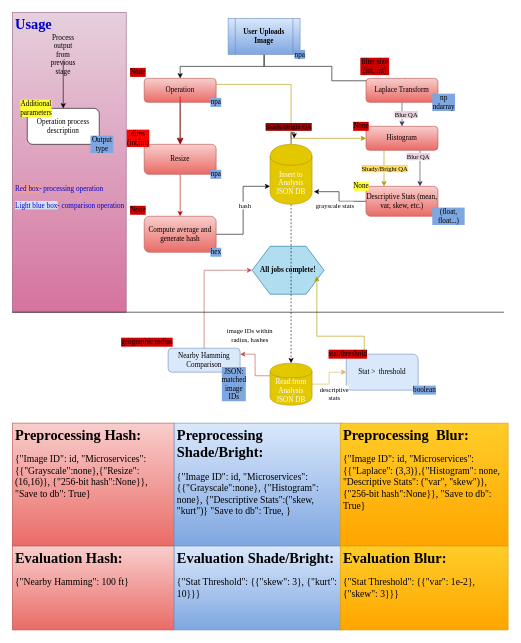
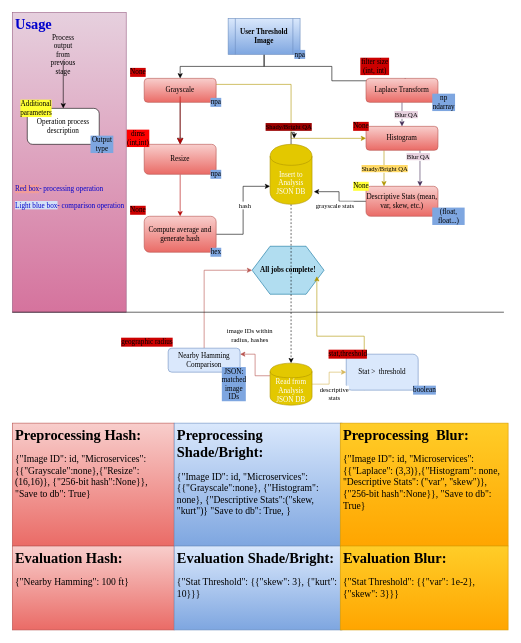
  <mxCell id="0" />
  <mxCell id="1" parent="0" />
  <mxCell id="2" value="" style="rounded=0;html=1;jettySize=auto;orthogonalLoop=1;fontSize=11;endArrow=block;endFill=0;endSize=8;strokeWidth=1;shadow=0;labelBackgroundColor=none;edgeStyle=orthogonalEdgeStyle;fontFamily=Verdana;" parent="1" source="5" edge="1"><mxGeometry relative="1" as="geometry"><mxPoint x="300" y="240" as="targetPoint" /><Array as="points"><mxPoint x="300" y="230" /></Array></mxGeometry></mxCell>
  <mxCell id="3" style="edgeStyle=orthogonalEdgeStyle;rounded=0;orthogonalLoop=1;jettySize=auto;html=1;exitX=1;exitY=0.25;exitDx=0;exitDy=0;labelBackgroundColor=#ffffff;endArrow=classic;endFill=1;fontFamily=Verdana;entryX=0;entryY=0.5;entryDx=0;entryDy=0;fillColor=#e3c800;strokeColor=#B09500;" parent="1" source="5" target="25" edge="1"><mxGeometry relative="1" as="geometry"><mxPoint x="430" y="240" as="targetPoint" /></mxGeometry></mxCell>
  <mxCell id="4" value="&lt;span style=&quot;&quot;&gt;Shady/Bright QA&lt;/span&gt;" style="edgeLabel;html=1;align=center;verticalAlign=middle;resizable=0;points=[];fontFamily=Verdana;labelBackgroundColor=#990000;" parent="3" vertex="1" connectable="0"><mxGeometry x="0.229" relative="1" as="geometry"><mxPoint x="-5" y="-14" as="offset" /></mxGeometry></mxCell>
- <mxCell id="5" value="Operation" style="rounded=1;whiteSpace=wrap;html=1;fontSize=12;glass=0;strokeWidth=1;shadow=0;fontFamily=Verdana;fillColor=#f8cecc;strokeColor=#b85450;gradientColor=#ea6b66;" parent="1" vertex="1"><mxGeometry x="240" y="130" width="120" height="40" as="geometry" /></mxCell>
+ <mxCell id="5" value="Grayscale" style="rounded=1;whiteSpace=wrap;html=1;fontSize=12;glass=0;strokeWidth=1;shadow=0;fontFamily=Verdana;fillColor=#f8cecc;strokeColor=#b85450;gradientColor=#ea6b66;" parent="1" vertex="1"><mxGeometry x="240" y="130" width="120" height="40" as="geometry" /></mxCell>
  <mxCell id="6" style="edgeStyle=orthogonalEdgeStyle;rounded=0;orthogonalLoop=1;jettySize=auto;html=1;exitX=0.5;exitY=1;exitDx=0;exitDy=0;entryX=0.608;entryY=0.1;entryDx=0;entryDy=0;entryPerimeter=0;labelBackgroundColor=#ffffff;endArrow=classic;endFill=1;fontFamily=Verdana;" parent="1" source="8" target="22" edge="1"><mxGeometry relative="1" as="geometry"><Array as="points"><mxPoint x="440" y="110" /><mxPoint x="553" y="110" /></Array></mxGeometry></mxCell>
  <mxCell id="7" style="edgeStyle=orthogonalEdgeStyle;rounded=0;orthogonalLoop=1;jettySize=auto;html=1;exitX=0.5;exitY=1;exitDx=0;exitDy=0;entryX=0.5;entryY=0;entryDx=0;entryDy=0;labelBackgroundColor=#ffffff;endArrow=classic;endFill=1;fontFamily=Verdana;" parent="1" source="8" target="5" edge="1"><mxGeometry relative="1" as="geometry" /></mxCell>
- <mxCell id="8" value="&lt;span style=&quot;&quot;&gt;&lt;b&gt;User Uploads Image&lt;/b&gt;&lt;/span&gt;" style="shape=process;whiteSpace=wrap;html=1;backgroundOutline=1;fontFamily=Verdana;labelBackgroundColor=none;fillColor=#dae8fc;strokeColor=#6c8ebf;gradientColor=#7ea6e0;" parent="1" vertex="1"><mxGeometry x="380" y="30" width="120" height="60" as="geometry" /></mxCell>
+ <mxCell id="8" value="&lt;span style=&quot;&quot;&gt;&lt;b&gt;User Threshold Image&lt;/b&gt;&lt;/span&gt;" style="shape=process;whiteSpace=wrap;html=1;backgroundOutline=1;fontFamily=Verdana;labelBackgroundColor=none;fillColor=#dae8fc;strokeColor=#6c8ebf;gradientColor=#7ea6e0;" parent="1" vertex="1"><mxGeometry x="380" y="30" width="120" height="60" as="geometry" /></mxCell>
  <mxCell id="9" value="&lt;b&gt;All jobs complete!&lt;br&gt;&lt;/b&gt;" style="shape=hexagon;perimeter=hexagonPerimeter2;whiteSpace=wrap;html=1;fillColor=#b1ddf0;strokeColor=#10739e;fontFamily=Verdana;" parent="1" vertex="1"><mxGeometry x="420" y="410" width="120" height="80" as="geometry" /></mxCell>
  <mxCell id="10" style="edgeStyle=orthogonalEdgeStyle;rounded=0;orthogonalLoop=1;jettySize=auto;html=1;exitX=0.5;exitY=1;exitDx=0;exitDy=0;fontFamily=Verdana;fillColor=#e51400;strokeColor=#B20000;" parent="1" source="11" target="14" edge="1"><mxGeometry relative="1" as="geometry" /></mxCell>
  <mxCell id="11" value="Resize" style="rounded=1;whiteSpace=wrap;html=1;fontFamily=Verdana;fillColor=#f8cecc;strokeColor=#b85450;gradientColor=#ea6b66;" parent="1" vertex="1"><mxGeometry x="240" y="240" width="120" height="50" as="geometry" /></mxCell>
  <mxCell id="12" value="" style="rounded=0;html=1;jettySize=auto;orthogonalLoop=1;fontSize=11;endArrow=classic;endFill=1;endSize=8;strokeWidth=1;shadow=0;labelBackgroundColor=none;edgeStyle=orthogonalEdgeStyle;fontFamily=Verdana;fillColor=#e51400;strokeColor=#B20000;" parent="1" edge="1"><mxGeometry relative="1" as="geometry"><mxPoint x="300" y="160" as="sourcePoint" /><mxPoint x="300" y="240" as="targetPoint" /><Array as="points"><mxPoint x="300" y="230" /></Array></mxGeometry></mxCell>
  <mxCell id="13" style="edgeStyle=orthogonalEdgeStyle;rounded=0;orthogonalLoop=1;jettySize=auto;html=1;exitX=1;exitY=0.5;exitDx=0;exitDy=0;entryX=0;entryY=0.7;entryDx=0;entryDy=0;labelBackgroundColor=#ffffff;endArrow=classic;endFill=1;fontFamily=Verdana;" parent="1" source="14" target="20" edge="1"><mxGeometry relative="1" as="geometry" /></mxCell>
  <mxCell id="14" value="Compute average and generate hash" style="rounded=1;whiteSpace=wrap;html=1;fontFamily=Verdana;fillColor=#f8cecc;strokeColor=#b85450;gradientColor=#ea6b66;" parent="1" vertex="1"><mxGeometry x="240" y="360" width="120" height="60" as="geometry" /></mxCell>
  <mxCell id="15" value="npa" style="text;html=1;strokeColor=none;fillColor=none;align=center;verticalAlign=middle;whiteSpace=wrap;rounded=0;labelBackgroundColor=#7EA6E0;fontFamily=Verdana;" parent="1" vertex="1"><mxGeometry x="340" y="280" width="40" height="20" as="geometry" /></mxCell>
  <mxCell id="16" value="dims (int,int)" style="text;html=1;strokeColor=none;fillColor=none;align=center;verticalAlign=middle;whiteSpace=wrap;rounded=0;labelBackgroundColor=#FF0000;fontFamily=Verdana;" parent="1" vertex="1"><mxGeometry x="210" y="220" width="40" height="20" as="geometry" /></mxCell>
  <mxCell id="17" value="None" style="text;html=1;strokeColor=none;fillColor=none;align=center;verticalAlign=middle;whiteSpace=wrap;rounded=0;labelBackgroundColor=#CC0000;fontFamily=Verdana;" parent="1" vertex="1"><mxGeometry x="210" y="340" width="40" height="20" as="geometry" /></mxCell>
  <mxCell id="18" style="edgeStyle=orthogonalEdgeStyle;orthogonalLoop=1;jettySize=auto;html=1;exitX=0.5;exitY=1;exitDx=0;exitDy=0;labelBackgroundColor=#ffffff;endArrow=classic;endFill=1;fontFamily=Verdana;rounded=0;dashed=1;" parent="1" source="20" target="49" edge="1"><mxGeometry relative="1" as="geometry" /></mxCell>
  <mxCell id="19" style="edgeStyle=orthogonalEdgeStyle;rounded=0;orthogonalLoop=1;jettySize=auto;html=1;fontColor=#0000CC;" edge="1" parent="1" source="20"><mxGeometry relative="1" as="geometry"><mxPoint x="490" y="230" as="targetPoint" /></mxGeometry></mxCell>
  <mxCell id="20" value="Insert to Analysis JSON DB" style="shape=cylinder;whiteSpace=wrap;html=1;boundedLbl=1;backgroundOutline=1;labelBackgroundColor=none;fontFamily=Verdana;fillColor=#e3c800;strokeColor=#B09500;fontColor=#ffffff;" parent="1" vertex="1"><mxGeometry x="450" y="240" width="70" height="100" as="geometry" /></mxCell>
  <mxCell id="21" style="edgeStyle=orthogonalEdgeStyle;rounded=0;orthogonalLoop=1;jettySize=auto;html=1;exitX=0.5;exitY=1;exitDx=0;exitDy=0;entryX=0.5;entryY=0;entryDx=0;entryDy=0;labelBackgroundColor=#ffffff;endArrow=classic;endFill=1;fontFamily=Verdana;fillColor=#76608a;strokeColor=#432D57;" parent="1" source="22" target="25" edge="1"><mxGeometry relative="1" as="geometry" /></mxCell>
  <mxCell id="22" value="Laplace Transform" style="rounded=1;whiteSpace=wrap;html=1;fontSize=12;glass=0;strokeWidth=1;shadow=0;fontFamily=Verdana;fillColor=#f8cecc;strokeColor=#b85450;gradientColor=#ea6b66;" parent="1" vertex="1"><mxGeometry x="610" y="130" width="120" height="40" as="geometry" /></mxCell>
  <mxCell id="23" style="edgeStyle=orthogonalEdgeStyle;rounded=0;orthogonalLoop=1;jettySize=auto;html=1;exitX=0.25;exitY=1;exitDx=0;exitDy=0;entryX=0.25;entryY=0;entryDx=0;entryDy=0;labelBackgroundColor=#ffffff;endArrow=classic;endFill=1;fontFamily=Verdana;fillColor=#e3c800;strokeColor=#B09500;" parent="1" source="25" target="31" edge="1"><mxGeometry relative="1" as="geometry" /></mxCell>
  <mxCell id="24" style="edgeStyle=orthogonalEdgeStyle;rounded=0;orthogonalLoop=1;jettySize=auto;html=1;exitX=0.75;exitY=1;exitDx=0;exitDy=0;entryX=0.75;entryY=0;entryDx=0;entryDy=0;labelBackgroundColor=#ffffff;endArrow=classic;endFill=1;fontFamily=Verdana;fillColor=#76608a;strokeColor=#432D57;" parent="1" source="25" target="31" edge="1"><mxGeometry relative="1" as="geometry" /></mxCell>
  <mxCell id="25" value="Histogram" style="rounded=1;whiteSpace=wrap;html=1;fontSize=12;glass=0;strokeWidth=1;shadow=0;fontFamily=Verdana;fillColor=#f8cecc;strokeColor=#b85450;gradientColor=#ea6b66;" parent="1" vertex="1"><mxGeometry x="610" y="210" width="120" height="40" as="geometry" /></mxCell>
  <mxCell id="26" value="np ndarray " style="text;html=1;strokeColor=none;fillColor=none;align=center;verticalAlign=middle;whiteSpace=wrap;rounded=0;labelBackgroundColor=#7EA6E0;fontFamily=Verdana;" parent="1" vertex="1"><mxGeometry x="720" y="160" width="40" height="20" as="geometry" /></mxCell>
  <mxCell id="27" value="npa" style="text;html=1;strokeColor=none;fillColor=none;align=center;verticalAlign=middle;whiteSpace=wrap;rounded=0;labelBackgroundColor=#7EA6E0;fontFamily=Verdana;" parent="1" vertex="1"><mxGeometry x="340" y="160" width="40" height="20" as="geometry" /></mxCell>
  <mxCell id="28" value="filter size (int, int)" style="text;html=1;strokeColor=none;fillColor=none;align=center;verticalAlign=middle;whiteSpace=wrap;rounded=0;labelBackgroundColor=#CC0000;fontFamily=Verdana;" parent="1" vertex="1"><mxGeometry x="600" y="100" width="50" height="20" as="geometry" /></mxCell>
  <mxCell id="29" value="npa" style="text;html=1;strokeColor=none;fillColor=none;align=center;verticalAlign=middle;whiteSpace=wrap;rounded=0;labelBackgroundColor=#7EA6E0;fontFamily=Verdana;" parent="1" vertex="1"><mxGeometry x="480" y="80" width="40" height="20" as="geometry" /></mxCell>
  <mxCell id="30" style="edgeStyle=orthogonalEdgeStyle;rounded=0;orthogonalLoop=1;jettySize=auto;html=1;exitX=0;exitY=0.5;exitDx=0;exitDy=0;entryX=1.043;entryY=0.79;entryDx=0;entryDy=0;entryPerimeter=0;labelBackgroundColor=#ffffff;endArrow=classic;endFill=1;fontFamily=Verdana;" parent="1" source="31" target="20" edge="1"><mxGeometry relative="1" as="geometry" /></mxCell>
  <mxCell id="31" value="Descriptive Stats (mean, var, skew, etc.)" style="rounded=1;whiteSpace=wrap;html=1;fontFamily=Verdana;fillColor=#f8cecc;strokeColor=#b85450;gradientColor=#ea6b66;" parent="1" vertex="1"><mxGeometry x="610" y="310" width="120" height="50" as="geometry" /></mxCell>
  <mxCell id="32" value="None" style="text;html=1;strokeColor=none;fillColor=none;align=center;verticalAlign=middle;whiteSpace=wrap;rounded=0;labelBackgroundColor=#CC0000;fontFamily=Verdana;" parent="1" vertex="1"><mxGeometry x="210" y="110" width="40" height="20" as="geometry" /></mxCell>
  <mxCell id="33" style="edgeStyle=orthogonalEdgeStyle;rounded=0;orthogonalLoop=1;jettySize=auto;html=1;exitX=0.25;exitY=1;exitDx=0;exitDy=0;labelBackgroundColor=#ffffff;endArrow=classic;endFill=1;fontFamily=Verdana;fillColor=#e3c800;strokeColor=#B09500;" parent="1" source="34" edge="1"><mxGeometry relative="1" as="geometry"><mxPoint x="528" y="460" as="targetPoint" /><Array as="points"><mxPoint x="607" y="560" /><mxPoint x="528" y="560" /></Array></mxGeometry></mxCell>
  <mxCell id="34" value="Stat &amp;gt;&amp;nbsp; threshold" style="rounded=1;whiteSpace=wrap;html=1;fontFamily=Verdana;fillColor=#dae8fc;strokeColor=#6c8ebf;" parent="1" vertex="1"><mxGeometry x="577" y="590" width="120" height="60" as="geometry" /></mxCell>
  <mxCell id="35" value="(float, float...) " style="text;html=1;strokeColor=none;fillColor=none;align=center;verticalAlign=middle;whiteSpace=wrap;rounded=0;labelBackgroundColor=#7EA6E0;fontFamily=Verdana;" parent="1" vertex="1"><mxGeometry x="720" y="350" width="56" height="20" as="geometry" /></mxCell>
  <mxCell id="36" value="boolean" style="text;html=1;strokeColor=none;fillColor=none;align=center;verticalAlign=middle;whiteSpace=wrap;rounded=0;labelBackgroundColor=#7EA6E0;fontFamily=Verdana;" parent="1" vertex="1"><mxGeometry x="680" y="640" width="56" height="20" as="geometry" /></mxCell>
  <mxCell id="37" value="stat,threshold" style="text;html=1;strokeColor=none;fillColor=none;align=center;verticalAlign=middle;whiteSpace=wrap;rounded=0;labelBackgroundColor=#CC0000;fontFamily=Verdana;" parent="1" vertex="1"><mxGeometry x="560" y="580" width="40" height="20" as="geometry" /></mxCell>
  <mxCell id="38" value="None" style="text;html=1;strokeColor=none;fillColor=none;align=center;verticalAlign=middle;whiteSpace=wrap;rounded=0;labelBackgroundColor=#CC0000;fontFamily=Verdana;" parent="1" vertex="1"><mxGeometry x="577" y="200" width="50" height="20" as="geometry" /></mxCell>
  <mxCell id="39" value="hex" style="text;html=1;strokeColor=none;fillColor=none;align=center;verticalAlign=middle;whiteSpace=wrap;rounded=0;labelBackgroundColor=#7EA6E0;fontFamily=Verdana;" parent="1" vertex="1"><mxGeometry x="340" y="410" width="40" height="20" as="geometry" /></mxCell>
  <mxCell id="40" value="&lt;span style=&quot;background-color: rgb(255 , 217 , 102)&quot;&gt;Shady/Bright QA&lt;/span&gt;" style="edgeLabel;html=1;align=center;verticalAlign=middle;resizable=0;points=[];fontFamily=Verdana;" parent="1" vertex="1" connectable="0"><mxGeometry x="640" y="280" as="geometry" /></mxCell>
  <mxCell id="41" value="&lt;span style=&quot;background-color: rgb(230 , 208 , 222)&quot;&gt;Blur QA&lt;br&gt;&lt;/span&gt;" style="edgeLabel;html=1;align=center;verticalAlign=middle;resizable=0;points=[];fontFamily=Verdana;" parent="1" vertex="1" connectable="0"><mxGeometry x="670" y="200" as="geometry"><mxPoint x="6" y="-10" as="offset" /></mxGeometry></mxCell>
  <mxCell id="42" value="&lt;span style=&quot;background-color: rgb(230 , 208 , 222)&quot;&gt;Blur QA&lt;br&gt;&lt;/span&gt;" style="edgeLabel;html=1;align=center;verticalAlign=middle;resizable=0;points=[];fontFamily=Verdana;" parent="1" vertex="1" connectable="0"><mxGeometry x="690" y="270" as="geometry"><mxPoint x="6" y="-10" as="offset" /></mxGeometry></mxCell>
  <mxCell id="43" value="&lt;h1&gt;Usage&lt;br&gt;&lt;/h1&gt;&lt;br&gt;&lt;p&gt;&lt;br&gt;&lt;/p&gt;&lt;p&gt;&lt;br&gt;&lt;/p&gt;&lt;p&gt;&lt;br&gt;&lt;/p&gt;&lt;p&gt;&lt;br&gt;&lt;/p&gt;&lt;p&gt;&lt;br&gt;&lt;/p&gt;&lt;p&gt;&lt;br&gt;&lt;/p&gt;&lt;p&gt;&lt;br&gt;&lt;/p&gt;&lt;p&gt;&lt;br&gt;&lt;/p&gt;&lt;p&gt;&lt;span style=&quot;background-color: rgb(241 , 156 , 153)&quot;&gt;Red box&lt;/span&gt;- processing operation&lt;/p&gt;&lt;p&gt;&lt;span style=&quot;background-color: rgb(212 , 225 , 245)&quot;&gt;Light blue box&lt;/span&gt;- comparison operation&lt;br&gt;&lt;/p&gt;" style="text;html=1;strokeColor=#996185;fillColor=#e6d0de;spacing=5;spacingTop=-20;whiteSpace=wrap;overflow=hidden;rounded=0;labelBackgroundColor=none;fontFamily=Verdana;gradientColor=#d5739d;fontColor=#0000CC;" parent="1" vertex="1"><mxGeometry y="20" width="190" height="500" as="geometry" x="20" /></mxCell>
  <mxCell id="44" style="edgeStyle=orthogonalEdgeStyle;rounded=0;orthogonalLoop=1;jettySize=auto;html=1;exitX=0.5;exitY=0;exitDx=0;exitDy=0;entryX=0;entryY=0.5;entryDx=0;entryDy=0;labelBackgroundColor=#ffffff;endArrow=classic;endFill=1;fontFamily=Verdana;fillColor=#f8cecc;strokeColor=#b85450;" parent="1" source="45" target="9" edge="1"><mxGeometry relative="1" as="geometry" /></mxCell>
  <mxCell id="45" value="Nearby Hamming Comparison" style="rounded=1;whiteSpace=wrap;html=1;fontSize=12;glass=0;strokeWidth=1;shadow=0;fontFamily=Verdana;fillColor=#dae8fc;strokeColor=#6c8ebf;" parent="1" vertex="1"><mxGeometry x="280" y="580" width="120" height="40" as="geometry" /></mxCell>
  <mxCell id="46" style="edgeStyle=orthogonalEdgeStyle;rounded=0;orthogonalLoop=1;jettySize=auto;html=1;exitX=0;exitY=0.3;exitDx=0;exitDy=0;entryX=1;entryY=0.25;entryDx=0;entryDy=0;labelBackgroundColor=#ffffff;endArrow=classic;endFill=1;fontFamily=Verdana;fillColor=#f8cecc;strokeColor=#b85450;" parent="1" source="49" target="45" edge="1"><mxGeometry relative="1" as="geometry" /></mxCell>
  <mxCell id="47" style="edgeStyle=orthogonalEdgeStyle;rounded=0;orthogonalLoop=1;jettySize=auto;html=1;exitX=1;exitY=0.5;exitDx=0;exitDy=0;entryX=0;entryY=0.5;entryDx=0;entryDy=0;labelBackgroundColor=#ffffff;endArrow=classic;endFill=1;fontFamily=Verdana;fillColor=#fff2cc;strokeColor=#d6b656;" parent="1" source="49" target="34" edge="1"><mxGeometry relative="1" as="geometry" /></mxCell>
  <mxCell id="48" value="&lt;div&gt;descriptive &lt;br&gt;&lt;/div&gt;&lt;div&gt;stats&lt;/div&gt;" style="edgeLabel;html=1;align=center;verticalAlign=middle;resizable=0;points=[];fontFamily=Verdana;" parent="47" vertex="1" connectable="0"><mxGeometry x="-0.478" relative="1" as="geometry"><mxPoint x="16" y="15" as="offset" /></mxGeometry></mxCell>
  <mxCell id="49" value="Read from Analysis JSON DB" style="shape=cylinder;whiteSpace=wrap;html=1;boundedLbl=1;backgroundOutline=1;labelBackgroundColor=none;fontFamily=Verdana;fillColor=#e3c800;strokeColor=#B09500;fontColor=#ffffff;" parent="1" vertex="1"><mxGeometry x="450" y="605" width="70" height="70" as="geometry" /></mxCell>
  <mxCell id="50" value="geographic radius" style="text;html=1;strokeColor=none;fillColor=none;align=center;verticalAlign=middle;whiteSpace=wrap;rounded=0;labelBackgroundColor=#CC0000;fontFamily=Verdana;" parent="1" vertex="1"><mxGeometry x="200" y="560" width="90" height="20" as="geometry" /></mxCell>
  <mxCell id="51" value="JSON: matched image IDs" style="text;html=1;strokeColor=none;fillColor=none;align=center;verticalAlign=middle;whiteSpace=wrap;rounded=0;labelBackgroundColor=#7EA6E0;fontFamily=Verdana;" parent="1" vertex="1"><mxGeometry x="370" y="610" width="40" height="60" as="geometry" /></mxCell>
  <mxCell id="52" value="&lt;div&gt;&lt;span style=&quot;background-color: transparent&quot;&gt;image IDs within &lt;br&gt;&lt;/span&gt;&lt;/div&gt;&lt;div&gt;&lt;span style=&quot;background-color: transparent&quot;&gt;radius, hashes&lt;/span&gt;&lt;/div&gt;" style="edgeLabel;html=1;align=center;verticalAlign=middle;resizable=0;points=[];fontFamily=Verdana;" parent="1" vertex="1" connectable="0"><mxGeometry x="320" y="550" as="geometry"><mxPoint x="95" y="8" as="offset" /></mxGeometry></mxCell>
  <mxCell id="53" value="hash" style="edgeLabel;html=1;align=center;verticalAlign=middle;resizable=0;points=[];fontFamily=Verdana;" parent="1" vertex="1" connectable="0"><mxGeometry x="427" y="350" as="geometry"><mxPoint x="-20" y="-9" as="offset" /></mxGeometry></mxCell>
  <mxCell id="54" value="None" style="text;html=1;strokeColor=none;fillColor=none;align=center;verticalAlign=middle;whiteSpace=wrap;rounded=0;labelBackgroundColor=#FFFF33;fontFamily=Verdana;" parent="1" vertex="1"><mxGeometry x="577" y="300" width="50" height="20" as="geometry" /></mxCell>
  <mxCell id="55" style="edgeStyle=orthogonalEdgeStyle;rounded=0;orthogonalLoop=1;jettySize=auto;html=1;exitX=0.5;exitY=1;exitDx=0;exitDy=0;labelBackgroundColor=#ffffff;endArrow=classic;endFill=1;fontFamily=Verdana;entryX=0.5;entryY=1;entryDx=0;entryDy=0;" parent="1" source="56" target="56" edge="1"><mxGeometry relative="1" as="geometry" /></mxCell>
  <mxCell id="56" value="Operation process description" style="rounded=1;whiteSpace=wrap;html=1;labelBackgroundColor=none;fontFamily=Verdana;" parent="1" vertex="1"><mxGeometry x="45" y="180" width="120" height="60" as="geometry" /></mxCell>
  <mxCell id="57" value="Additional parameters" style="text;html=1;strokeColor=none;fillColor=none;align=center;verticalAlign=middle;whiteSpace=wrap;rounded=0;labelBackgroundColor=#FFFF33;fontFamily=Verdana;" parent="1" vertex="1"><mxGeometry x="40" y="170" width="40" height="20" as="geometry" /></mxCell>
  <mxCell id="58" value="Output type" style="text;html=1;strokeColor=none;fillColor=none;align=center;verticalAlign=middle;whiteSpace=wrap;rounded=0;labelBackgroundColor=#7EA6E0;fontFamily=Verdana;" parent="1" vertex="1"><mxGeometry x="150" y="230" width="40" height="20" as="geometry" /></mxCell>
  <mxCell id="59" style="edgeStyle=orthogonalEdgeStyle;rounded=0;orthogonalLoop=1;jettySize=auto;html=1;labelBackgroundColor=#ffffff;endArrow=classic;endFill=1;fontFamily=Verdana;" parent="1" source="60" target="56" edge="1"><mxGeometry relative="1" as="geometry" /></mxCell>
  <mxCell id="60" value="Process output from previous stage" style="text;html=1;strokeColor=none;fillColor=none;align=center;verticalAlign=middle;whiteSpace=wrap;rounded=0;labelBackgroundColor=none;fontFamily=Verdana;" parent="1" vertex="1"><mxGeometry x="85" y="80" width="40" height="20" as="geometry" /></mxCell>
  <mxCell id="61" value="&lt;h1&gt;&lt;font style=&quot;font-size: 24px&quot;&gt;Preprocessing Hash:&lt;/font&gt;&lt;/h1&gt;&lt;div style=&quot;font-size: 16px&quot;&gt;&lt;font style=&quot;font-size: 16px&quot;&gt;{&quot;Image ID&quot;: id, &quot;Microservices&quot;: {{&quot;Grayscale&quot;:none},{&quot;Resize&quot;:(16,16)}, {&quot;256-bit hash&quot;:None}}, &quot;Save to db&quot;: True}&lt;br&gt;&lt;/font&gt;&lt;/div&gt;" style="text;html=1;strokeColor=#b85450;fillColor=#f8cecc;spacing=5;spacingTop=-20;whiteSpace=wrap;overflow=hidden;rounded=0;labelBackgroundColor=none;fontFamily=Verdana;gradientColor=#ea6b66;" parent="1" vertex="1"><mxGeometry y="705" width="270" height="205" as="geometry" x="20" /></mxCell>
  <mxCell id="62" value="&lt;h1&gt;&lt;font style=&quot;font-size: 24px&quot;&gt;Evaluation Hash:&lt;/font&gt;&lt;/h1&gt;&lt;div style=&quot;font-size: 16px&quot;&gt;&lt;font style=&quot;font-size: 16px&quot;&gt;{&quot;Nearby Hamming&quot;: 100 ft}&lt;br&gt;&lt;/font&gt;&lt;/div&gt;" style="text;html=1;strokeColor=#b85450;fillColor=#f8cecc;spacing=5;spacingTop=-20;whiteSpace=wrap;overflow=hidden;rounded=0;labelBackgroundColor=none;fontFamily=Verdana;gradientColor=#ea6b66;" parent="1" vertex="1"><mxGeometry y="910" width="270" height="140" as="geometry" x="20" /></mxCell>
  <mxCell id="63" value="" style="endArrow=none;html=1;labelBackgroundColor=#ffffff;fontFamily=Verdana;exitX=0;exitY=1;exitDx=0;exitDy=0;" parent="1" source="43" edge="1"><mxGeometry width="50" height="50" relative="1" as="geometry"><mxPoint x="180" y="520" as="sourcePoint" /><mxPoint x="840" y="520" as="targetPoint" /></mxGeometry></mxCell>
  <mxCell id="64" value="grayscale stats" style="edgeLabel;html=1;align=center;verticalAlign=middle;resizable=0;points=[];fontFamily=Verdana;" parent="1" vertex="1" connectable="0"><mxGeometry x="577" y="350" as="geometry"><mxPoint x="-20" y="-9" as="offset" /></mxGeometry></mxCell>
  <mxCell id="65" value="&lt;h1&gt;&lt;font style=&quot;font-size: 24px&quot;&gt;Preprocessing&amp;nbsp; Shade/Bright:&lt;/font&gt;&lt;/h1&gt;&lt;div style=&quot;font-size: 16px&quot;&gt;&lt;font style=&quot;font-size: 16px&quot;&gt;{&quot;Image ID&quot;: id, &quot;Microservices&quot;: {{&quot;Grayscale&quot;:none}, {&quot;Histogram&quot;: none}, {&quot;Descriptive Stats&quot;:(&quot;skew, &quot;kurt&quot;)} &quot;Save to db&quot;: True, }&lt;br&gt;&lt;/font&gt;&lt;/div&gt;" style="text;html=1;strokeColor=#6c8ebf;fillColor=#dae8fc;spacing=5;spacingTop=-20;whiteSpace=wrap;overflow=hidden;rounded=0;labelBackgroundColor=none;fontFamily=Verdana;gradientColor=#7ea6e0;" parent="1" vertex="1"><mxGeometry x="290" y="705" width="280" height="205" as="geometry" /></mxCell>
  <mxCell id="66" value="&lt;h1&gt;&lt;font style=&quot;font-size: 24px&quot;&gt;Evaluation Shade/Bright:&lt;/font&gt;&lt;/h1&gt;&lt;div style=&quot;font-size: 16px&quot;&gt;&lt;font style=&quot;font-size: 16px&quot;&gt;{&quot;Stat Threshold&quot;: {{&quot;skew&quot;: 3}, {&quot;kurt&quot;: 10}}}&lt;br&gt;&lt;/font&gt;&lt;/div&gt;" style="text;html=1;strokeColor=#6c8ebf;fillColor=#dae8fc;spacing=5;spacingTop=-20;whiteSpace=wrap;overflow=hidden;rounded=0;labelBackgroundColor=none;fontFamily=Verdana;gradientColor=#7ea6e0;" parent="1" vertex="1"><mxGeometry x="290" y="910" width="280" height="140" as="geometry" /></mxCell>
  <mxCell id="67" value="&lt;h1&gt;&lt;font style=&quot;font-size: 24px&quot;&gt;Preprocessing&amp;nbsp; Blur:&lt;/font&gt;&lt;/h1&gt;&lt;div style=&quot;font-size: 16px&quot;&gt;&lt;font style=&quot;font-size: 16px&quot;&gt;{&quot;Image ID&quot;: id, &quot;Microservices&quot;: {{&quot;Laplace&quot;: (3,3)},{&quot;Histogram&quot;: none, &quot;Descriptive Stats&quot;: (&quot;var&quot;, &quot;skew&quot;)}, {&quot;256-bit hash&quot;:None}}, &quot;Save to db&quot;: True}&lt;br&gt;&lt;/font&gt;&lt;/div&gt;" style="text;html=1;strokeColor=#d79b00;fillColor=#ffcd28;spacing=5;spacingTop=-20;whiteSpace=wrap;overflow=hidden;rounded=0;labelBackgroundColor=none;fontFamily=Verdana;gradientColor=#ffa500;" parent="1" vertex="1"><mxGeometry x="567" y="705" width="280" height="205" as="geometry" /></mxCell>
  <mxCell id="68" value="&lt;h1&gt;&lt;font style=&quot;font-size: 24px&quot;&gt;Evaluation Blur:&lt;/font&gt;&lt;/h1&gt;&lt;div style=&quot;font-size: 16px&quot;&gt;&lt;font style=&quot;font-size: 16px&quot;&gt;{&quot;Stat Threshold&quot;: {{&quot;var&quot;: 1e-2}, {&quot;skew&quot;: 3}}}&lt;br&gt;&lt;/font&gt;&lt;/div&gt;" style="text;html=1;strokeColor=#d79b00;fillColor=#ffcd28;spacing=5;spacingTop=-20;whiteSpace=wrap;overflow=hidden;rounded=0;labelBackgroundColor=none;fontFamily=Verdana;gradientColor=#ffa500;" parent="1" vertex="1"><mxGeometry x="567" y="910" width="280" height="140" as="geometry" /></mxCell>
  <mxCell id="69" style="edgeStyle=orthogonalEdgeStyle;rounded=0;orthogonalLoop=1;jettySize=auto;html=1;exitX=0.5;exitY=1;exitDx=0;exitDy=0;fontColor=#0000CC;" edge="1" parent="1" source="38" target="38"><mxGeometry relative="1" as="geometry" /></mxCell>
